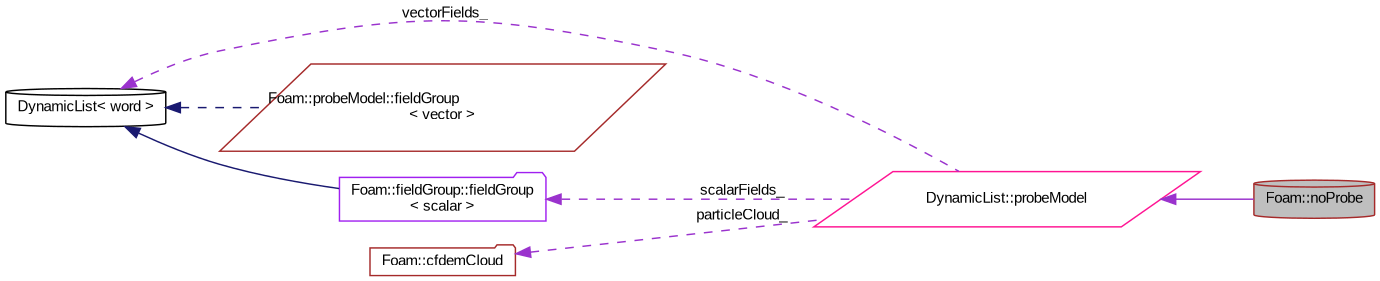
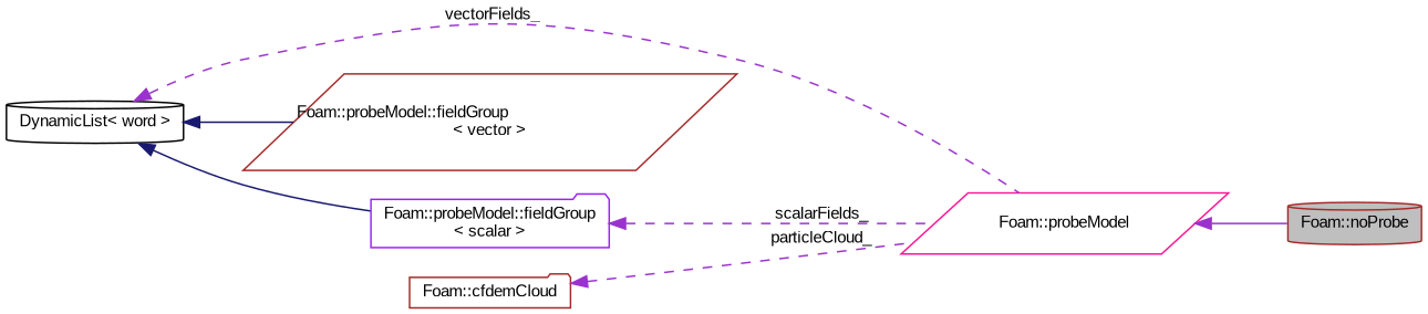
  digraph {
    fontname="Liberation Sans"
    rankdir=LR
    node [color=brown fillcolor=white fontname="Liberation Sans" fontsize=10 shape=cylinder style=filled]
    edge [color=darkorchid3 dir=back fontname="Liberation Sans" fontsize=10 labelfontname=FreeSans labelfontsize=10 style=solid]
    n1 [fillcolor=grey75 fontcolor=black height=0.2 label="Foam::noProbe" width=0.4]
-   n2 [color=deeppink height=0.2 label="DynamicList::probeModel" shape=parallelogram width=0.4]
+   n2 [color=deeppink height=0.2 label="Foam::probeModel" shape=parallelogram width=0.4]
    n3 [height=0.2 label="Foam::probeModel::fieldGroup\l\< vector \>" shape=parallelogram width=0.4]
    n4 [color=black height=0.2 label="DynamicList\< word \>" width=0.4]
-   n5 [color=purple height=0.2 label="Foam::fieldGroup::fieldGroup\l\< scalar \>" shape=folder width=0.4]
+   n5 [color=purple height=0.2 label="Foam::probeModel::fieldGroup\l\< scalar \>" shape=folder width=0.4]
    n6 [height=0.2 label="Foam::cfdemCloud" shape=folder width=0.4]
    n2 -> n1
    n4 -> n2 [label=" vectorFields_" style=dashed]
-   n4 -> n3 [color=midnightblue style=dashed]
+   n4 -> n3 [color=midnightblue]
    n4 -> n5 [color=midnightblue]
    n5 -> n2 [label=" scalarFields_" style=dashed]
    n6 -> n2 [label=" particleCloud_" style=dashed]
  }
